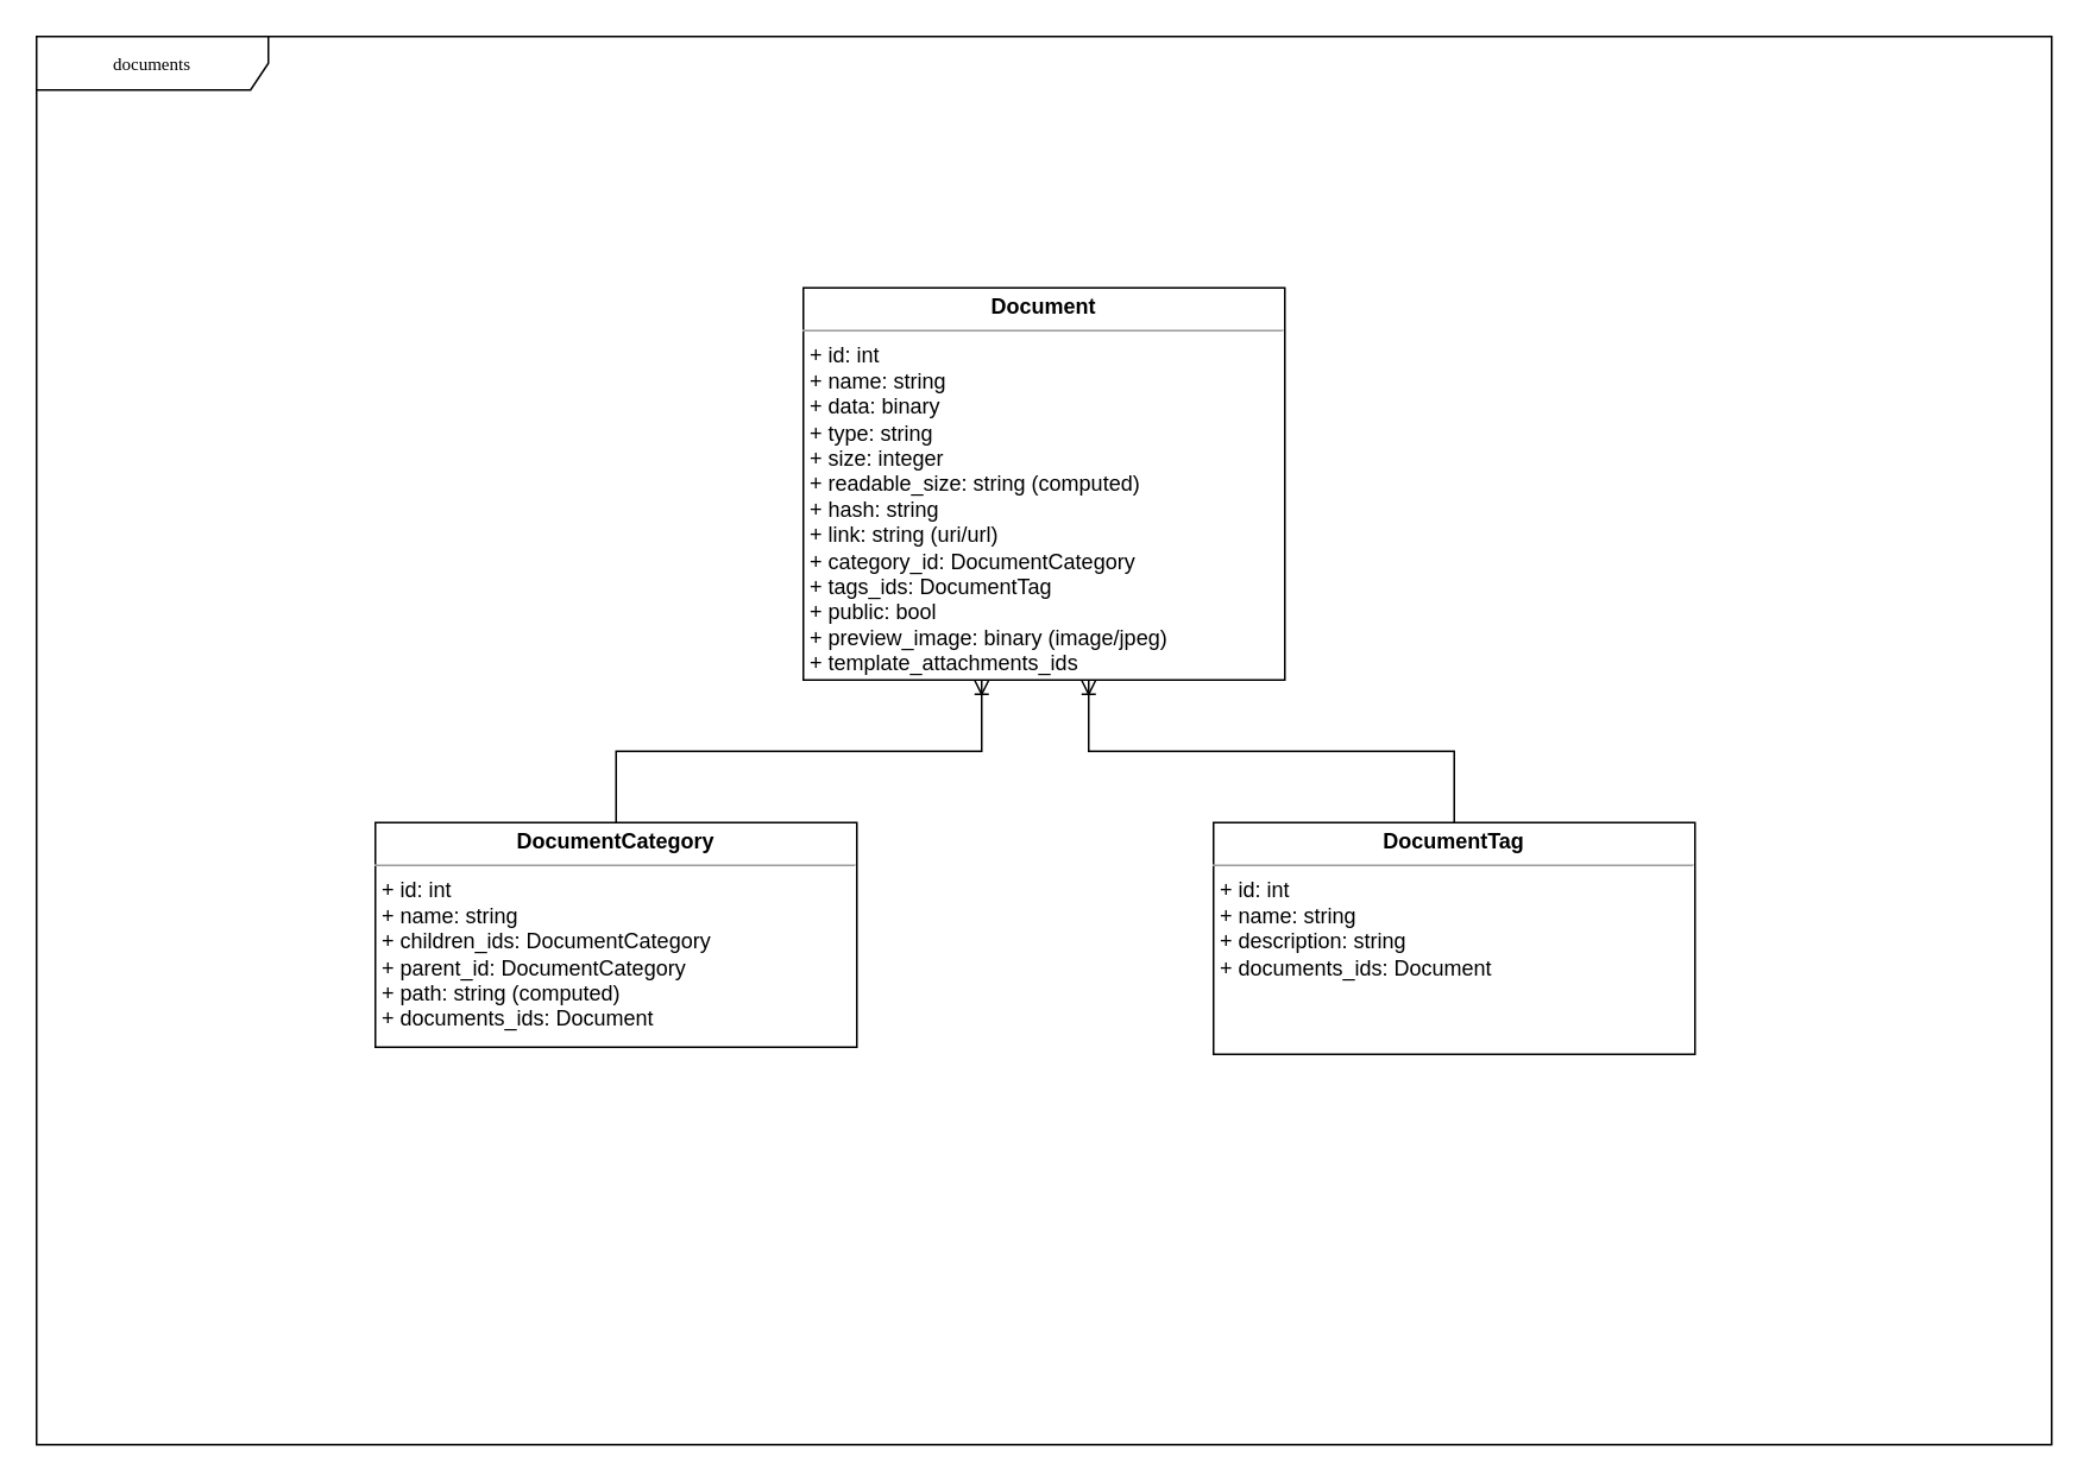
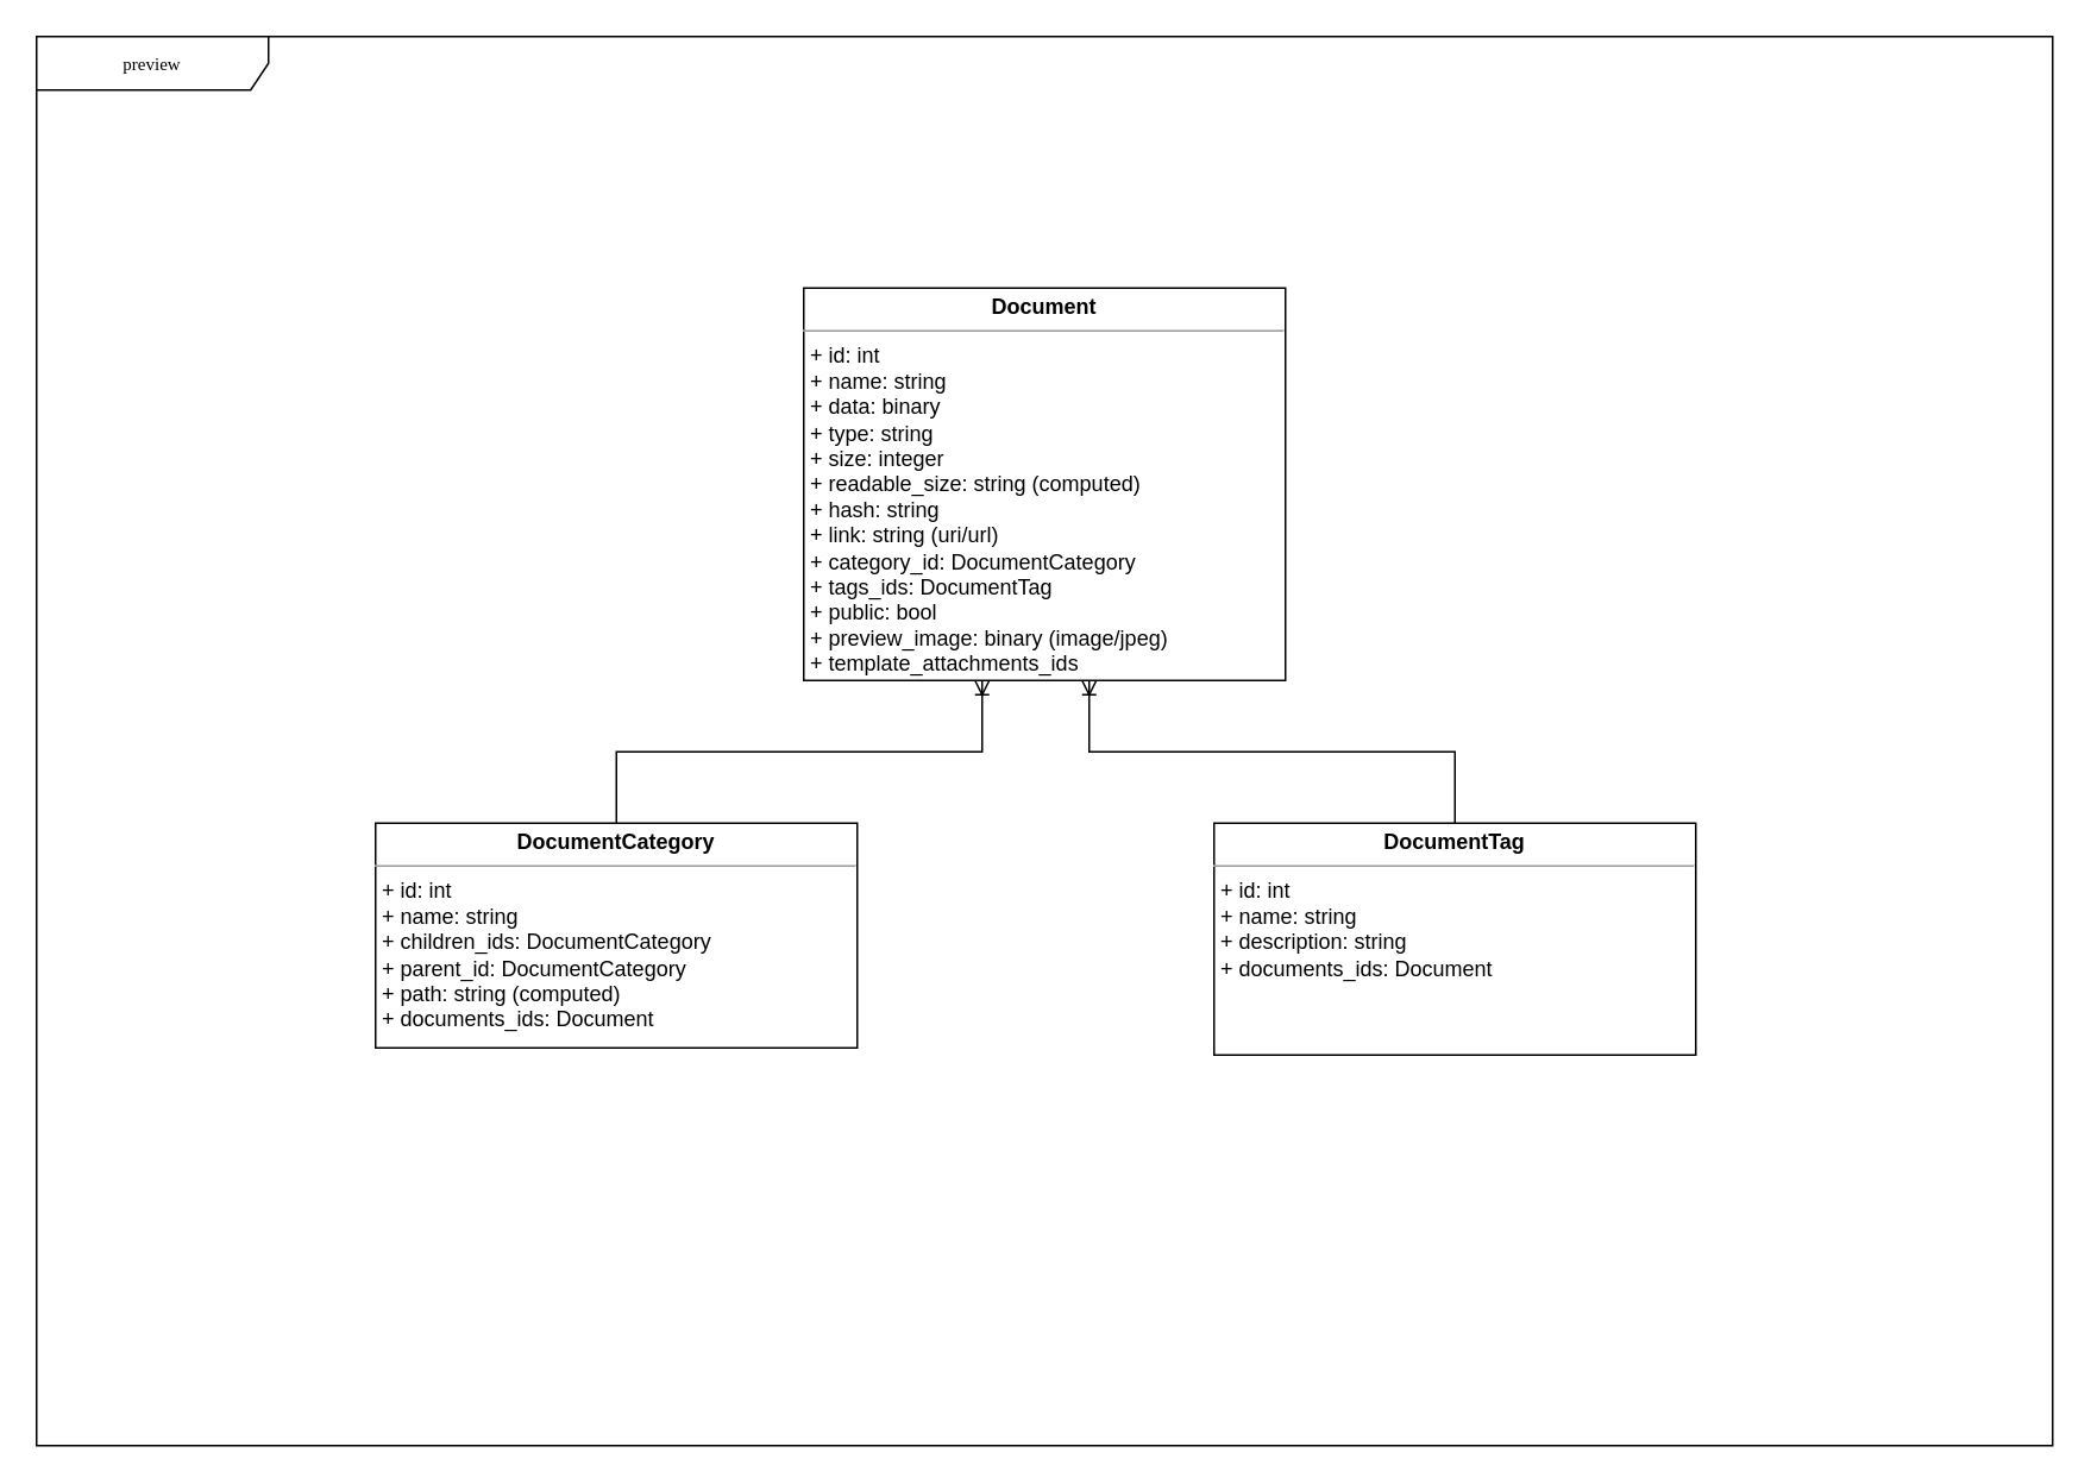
  <mxCell id="0" />
  <mxCell id="1" parent="0" />
- <mxCell id="2" value="documents" style="shape=umlFrame;whiteSpace=wrap;html=1;rounded=0;shadow=0;comic=0;labelBackgroundColor=none;strokeWidth=1;fontFamily=Verdana;fontSize=10;align=center;width=130;height=30;" parent="1" vertex="1"><mxGeometry x="20" y="20" width="1130" height="790" as="geometry" /></mxCell>
+ <mxCell id="2" value="preview" style="shape=umlFrame;whiteSpace=wrap;html=1;rounded=0;shadow=0;comic=0;labelBackgroundColor=none;strokeWidth=1;fontFamily=Verdana;fontSize=10;align=center;width=130;height=30;" parent="1" vertex="1"><mxGeometry x="20" y="20" width="1130" height="790" as="geometry" /></mxCell>
  <mxCell id="3" value="&lt;p style=&quot;margin: 0px ; margin-top: 4px ; text-align: center&quot;&gt;&lt;b&gt;Document&lt;/b&gt;&lt;/p&gt;&lt;hr size=&quot;1&quot;&gt;&lt;p style=&quot;margin: 0px ; margin-left: 4px&quot;&gt;+ id: int&lt;/p&gt;&lt;p style=&quot;margin: 0px 0px 0px 4px;&quot;&gt;+ name: string&lt;/p&gt;&lt;p style=&quot;margin: 0px 0px 0px 4px;&quot;&gt;+ data: binary&lt;/p&gt;&lt;p style=&quot;margin: 0px 0px 0px 4px;&quot;&gt;+ type: string&lt;/p&gt;&lt;p style=&quot;margin: 0px 0px 0px 4px;&quot;&gt;+ size: integer&lt;/p&gt;&lt;p style=&quot;margin: 0px 0px 0px 4px;&quot;&gt;+ readable_size: string (computed)&lt;/p&gt;&lt;p style=&quot;margin: 0px 0px 0px 4px;&quot;&gt;+ hash: string&lt;/p&gt;&lt;p style=&quot;margin: 0px 0px 0px 4px;&quot;&gt;+ link: string (uri/url)&lt;/p&gt;&lt;p style=&quot;margin: 0px 0px 0px 4px;&quot;&gt;+ category_id: DocumentCategory&lt;/p&gt;&lt;p style=&quot;margin: 0px 0px 0px 4px;&quot;&gt;+ tags_ids: DocumentTag&lt;/p&gt;&lt;p style=&quot;margin: 0px 0px 0px 4px;&quot;&gt;+ public: bool&lt;/p&gt;&lt;p style=&quot;margin: 0px 0px 0px 4px;&quot;&gt;+ preview_image: binary (image/jpeg)&lt;/p&gt;&lt;p style=&quot;margin: 0px 0px 0px 4px;&quot;&gt;+ template_attachments_ids&lt;/p&gt;&lt;p style=&quot;margin: 0px 0px 0px 4px;&quot;&gt;&lt;br&gt;&lt;/p&gt;&lt;p style=&quot;margin: 0px 0px 0px 4px;&quot;&gt;&lt;br&gt;&lt;/p&gt;" style="verticalAlign=top;align=left;overflow=fill;fontSize=12;fontFamily=Helvetica;html=1;rounded=0;shadow=0;comic=0;labelBackgroundColor=none;strokeWidth=1" parent="1" vertex="1"><mxGeometry x="450" y="161" width="270" height="220" as="geometry" /></mxCell>
  <mxCell id="4" style="edgeStyle=orthogonalEdgeStyle;rounded=0;orthogonalLoop=1;jettySize=auto;html=1;endArrow=ERoneToMany;endFill=0;" parent="1" source="5" edge="1"><mxGeometry relative="1" as="geometry"><mxPoint x="550" y="381" as="targetPoint" /><Array as="points"><mxPoint x="345" y="421" /><mxPoint x="550" y="421" /><mxPoint x="550" y="381" /></Array></mxGeometry></mxCell>
  <mxCell id="5" value="&lt;p style=&quot;margin: 0px ; margin-top: 4px ; text-align: center&quot;&gt;&lt;b&gt;DocumentCategory&lt;/b&gt;&lt;/p&gt;&lt;hr size=&quot;1&quot;&gt;&lt;p style=&quot;margin: 0px ; margin-left: 4px&quot;&gt;+ id: int&lt;/p&gt;&lt;p style=&quot;margin: 0px 0px 0px 4px;&quot;&gt;+ name: string&lt;/p&gt;&lt;p style=&quot;margin: 0px 0px 0px 4px;&quot;&gt;+ children_ids: DocumentCategory&lt;/p&gt;&lt;p style=&quot;margin: 0px 0px 0px 4px;&quot;&gt;+ parent_id: DocumentCategory&lt;/p&gt;&lt;p style=&quot;margin: 0px 0px 0px 4px;&quot;&gt;+ path: string (computed)&lt;/p&gt;&lt;p style=&quot;margin: 0px 0px 0px 4px;&quot;&gt;+ documents_ids: Document&lt;/p&gt;&lt;p style=&quot;margin: 0px 0px 0px 4px;&quot;&gt;&lt;br&gt;&lt;/p&gt;&lt;p style=&quot;margin: 0px 0px 0px 4px;&quot;&gt;&lt;br&gt;&lt;/p&gt;" style="verticalAlign=top;align=left;overflow=fill;fontSize=12;fontFamily=Helvetica;html=1;rounded=0;shadow=0;comic=0;labelBackgroundColor=none;strokeWidth=1" parent="1" vertex="1"><mxGeometry x="210" y="461" width="270" height="126" as="geometry" /></mxCell>
  <mxCell id="6" style="edgeStyle=orthogonalEdgeStyle;rounded=0;orthogonalLoop=1;jettySize=auto;html=1;endArrow=ERoneToMany;endFill=0;" parent="1" source="7" edge="1"><mxGeometry relative="1" as="geometry"><mxPoint x="610" y="381" as="targetPoint" /><Array as="points"><mxPoint x="815" y="421" /><mxPoint x="610" y="421" /><mxPoint x="610" y="381" /></Array></mxGeometry></mxCell>
  <mxCell id="7" value="&lt;p style=&quot;margin: 0px ; margin-top: 4px ; text-align: center&quot;&gt;&lt;b&gt;DocumentTag&lt;/b&gt;&lt;/p&gt;&lt;hr size=&quot;1&quot;&gt;&lt;p style=&quot;margin: 0px ; margin-left: 4px&quot;&gt;+ id: int&lt;/p&gt;&lt;p style=&quot;margin: 0px 0px 0px 4px;&quot;&gt;+ name: string&lt;/p&gt;&lt;p style=&quot;margin: 0px 0px 0px 4px;&quot;&gt;+ description: string&lt;/p&gt;&lt;p style=&quot;margin: 0px 0px 0px 4px;&quot;&gt;+ documents_ids: Document&lt;/p&gt;&lt;p style=&quot;margin: 0px 0px 0px 4px;&quot;&gt;&lt;br&gt;&lt;/p&gt;&lt;p style=&quot;margin: 0px 0px 0px 4px;&quot;&gt;&lt;br&gt;&lt;/p&gt;" style="verticalAlign=top;align=left;overflow=fill;fontSize=12;fontFamily=Helvetica;html=1;rounded=0;shadow=0;comic=0;labelBackgroundColor=none;strokeWidth=1" parent="1" vertex="1"><mxGeometry x="680" y="461" width="270" height="130" as="geometry" /></mxCell>
